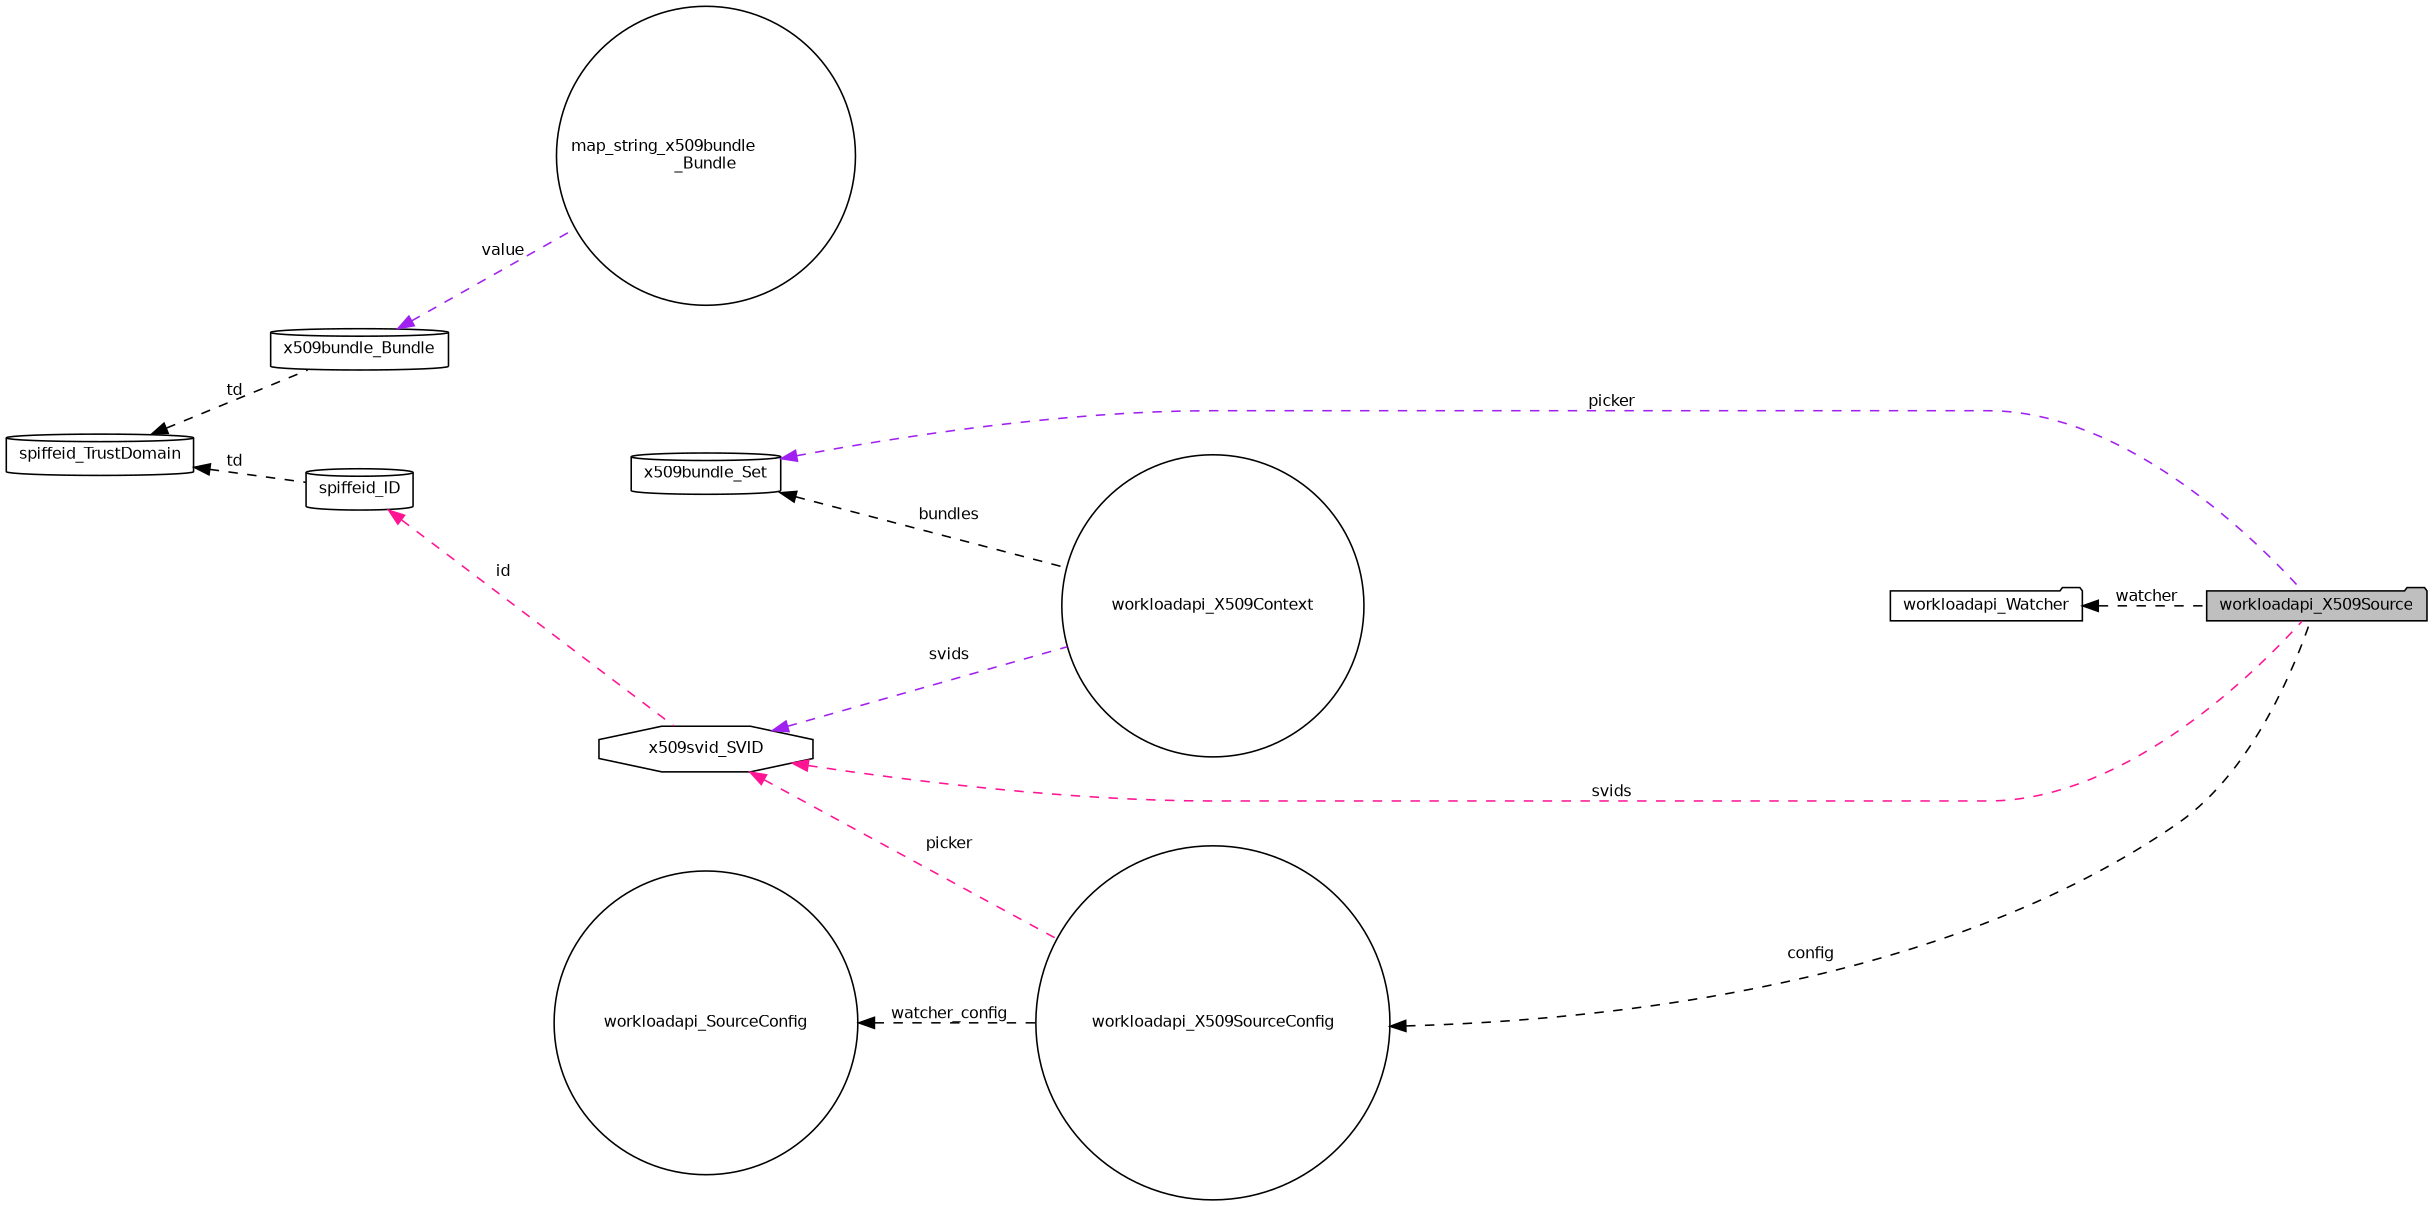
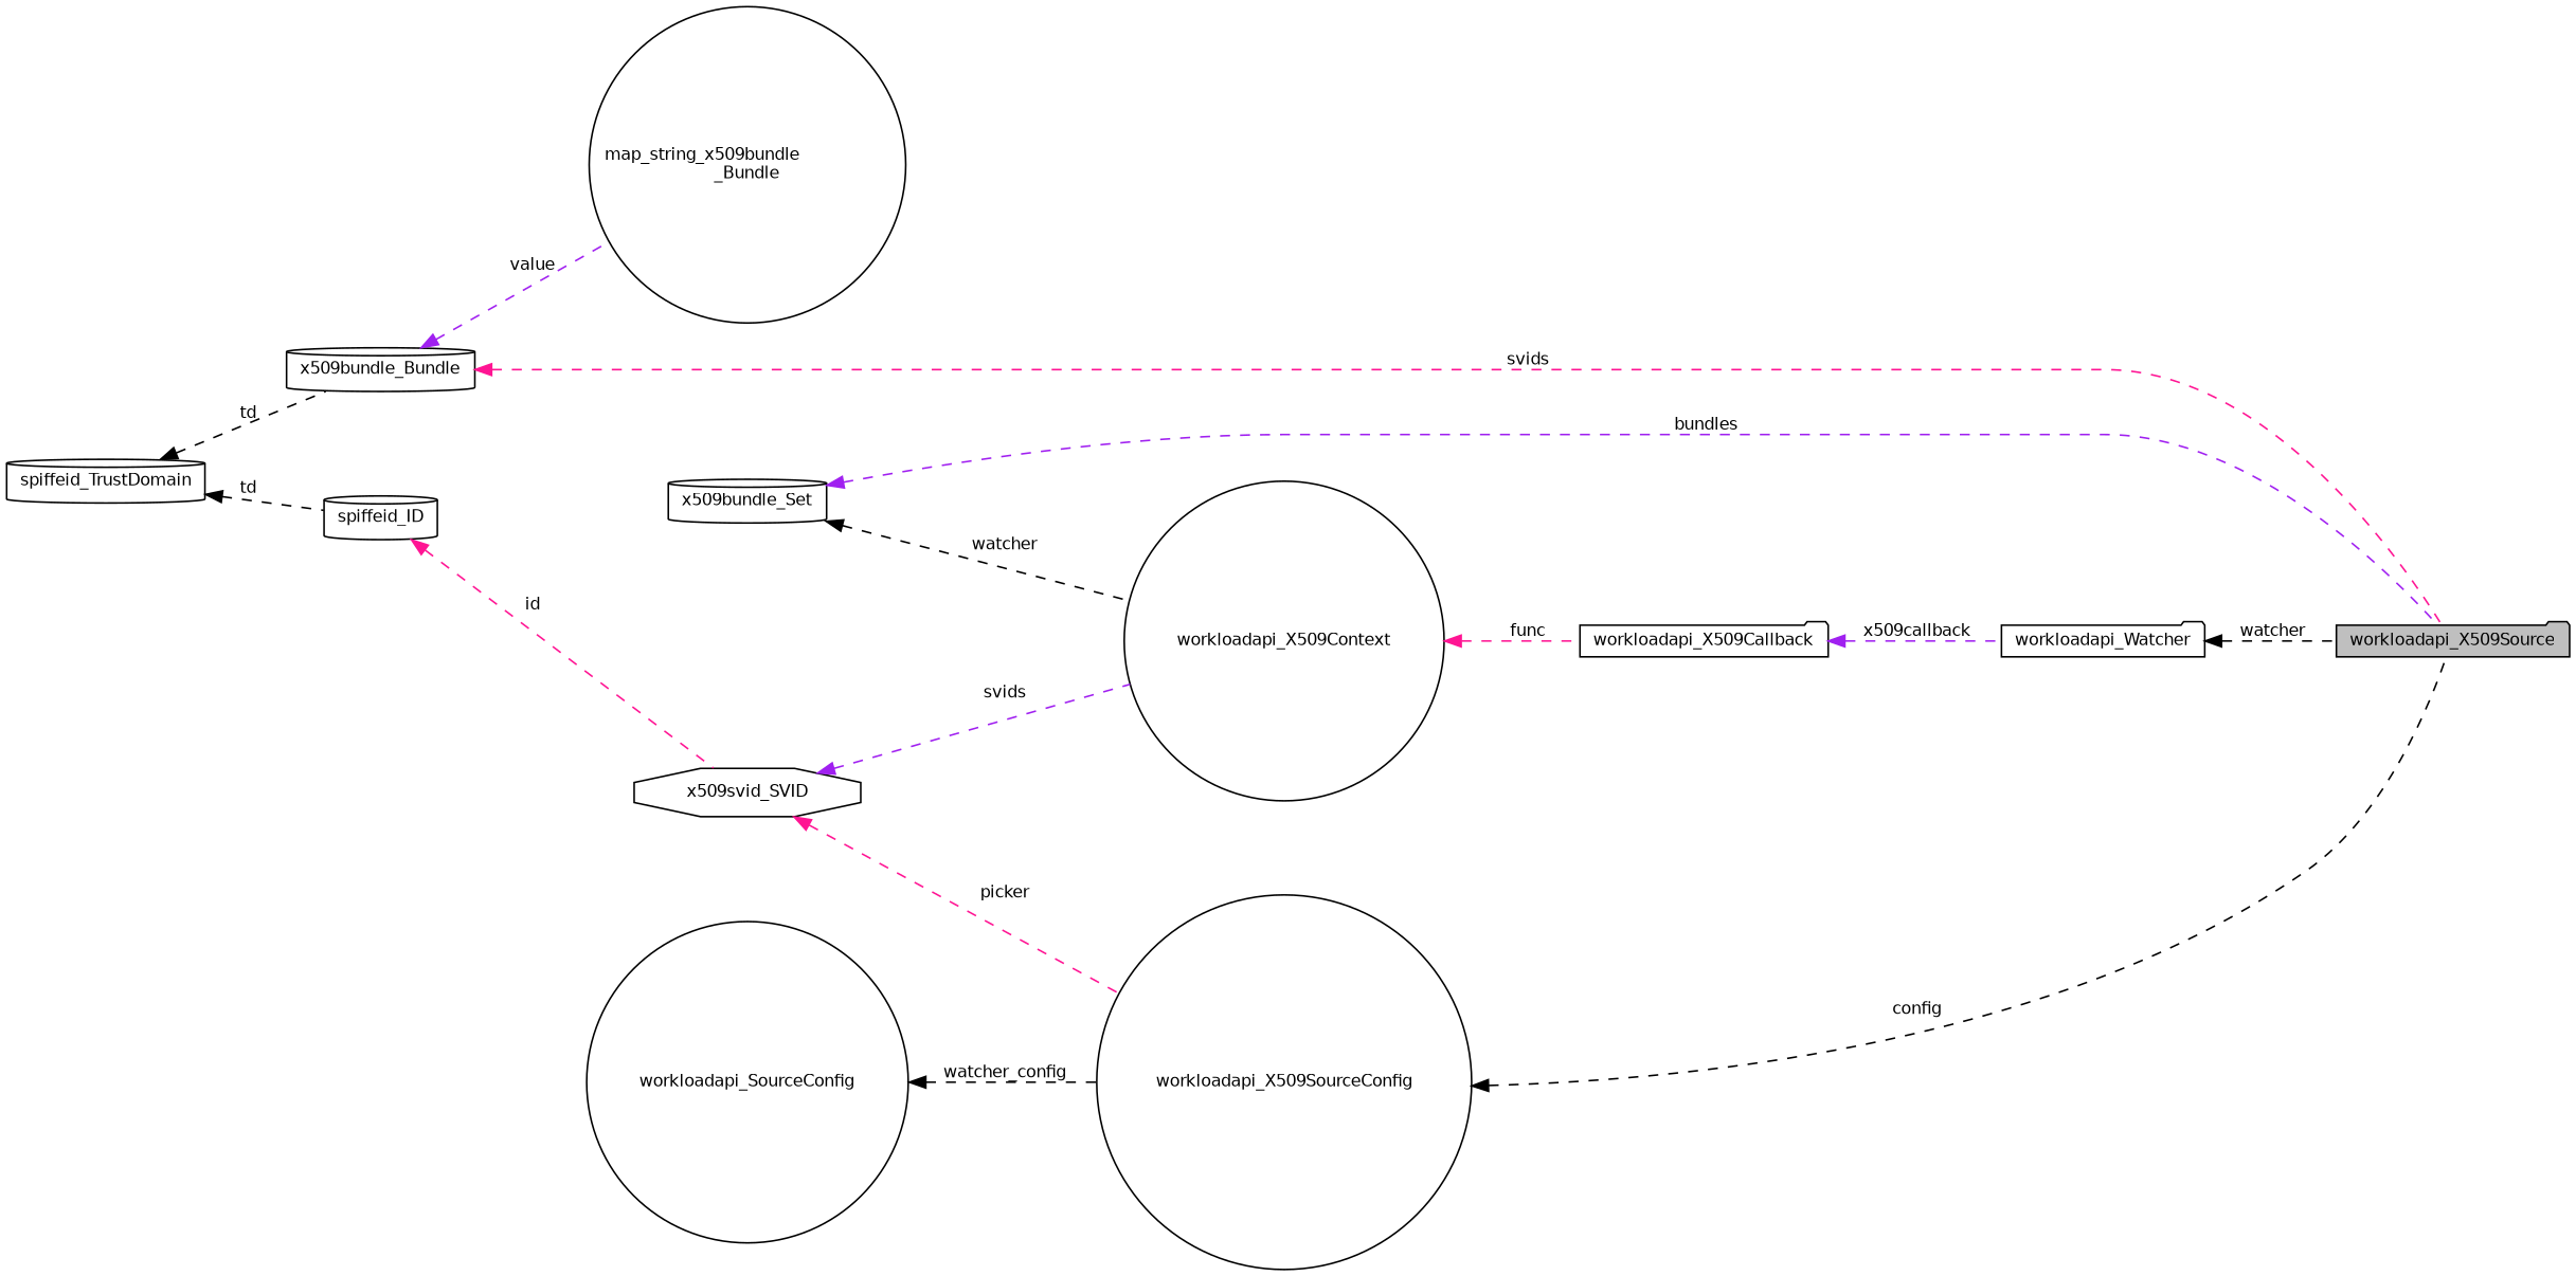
  digraph {
    rankdir=LR
    node [color=black fillcolor=white fontname=Helvetica fontsize=10 shape=cylinder style=filled]
    edge [color=black dir=back fontname=Helvetica fontsize=10 labelfontname=Helvetica labelfontsize=10 style=dashed]
    n1 [fillcolor=grey75 fontcolor=black height=0.2 label=workloadapi_X509Source shape=folder width=0.4]
    n2 [height=0.2 label=x509bundle_Set width=0.4]
    n3 [height=0.2 label=workloadapi_X509Context shape=circle width=0.4]
+   n4 [height=0.2 label=workloadapi_X509Callback shape=folder width=0.4]
    n5 [height=0.2 label="map_string_x509bundle\l_Bundle" shape=circle width=0.4]
    n6 [height=0.2 label=x509bundle_Bundle width=0.4]
    n7 [height=0.2 label=spiffeid_TrustDomain width=0.4]
    n8 [height=0.2 label=spiffeid_ID width=0.4]
    n9 [height=0.2 label=x509svid_SVID shape=octagon width=0.4]
    n10 [height=0.2 label=workloadapi_X509SourceConfig shape=circle width=0.4]
    n11 [height=0.2 label=workloadapi_SourceConfig shape=circle width=0.4]
    n12 [height=0.2 label=workloadapi_Watcher shape=folder width=0.4]
-   n2 -> n1 [color=purple label=" picker"]
-   n2 -> n3 [label=" bundles"]
+   n2 -> n1 [color=purple label=" bundles"]
+   n2 -> n3 [label=" watcher"]
+   n3 -> n4 [color=deeppink label=" func"]
+   n4 -> n12 [color=purple label=" x509callback"]
    n6 -> n5 [color=purple label=" value"]
    n7 -> n6 [label=" td"]
    n7 -> n8 [label=" td"]
    n8 -> n9 [color=deeppink label=" id"]
-   n9 -> n1 [color=deeppink label=" svids"]
+   n6 -> n1 [color=deeppink label=" svids"]
    n9 -> n3 [color=purple label=" svids"]
    n9 -> n10 [color=deeppink label=" picker"]
    n10 -> n1 [label=" config"]
    n11 -> n10 [label=" watcher_config"]
    n12 -> n1 [label=" watcher"]
  }
